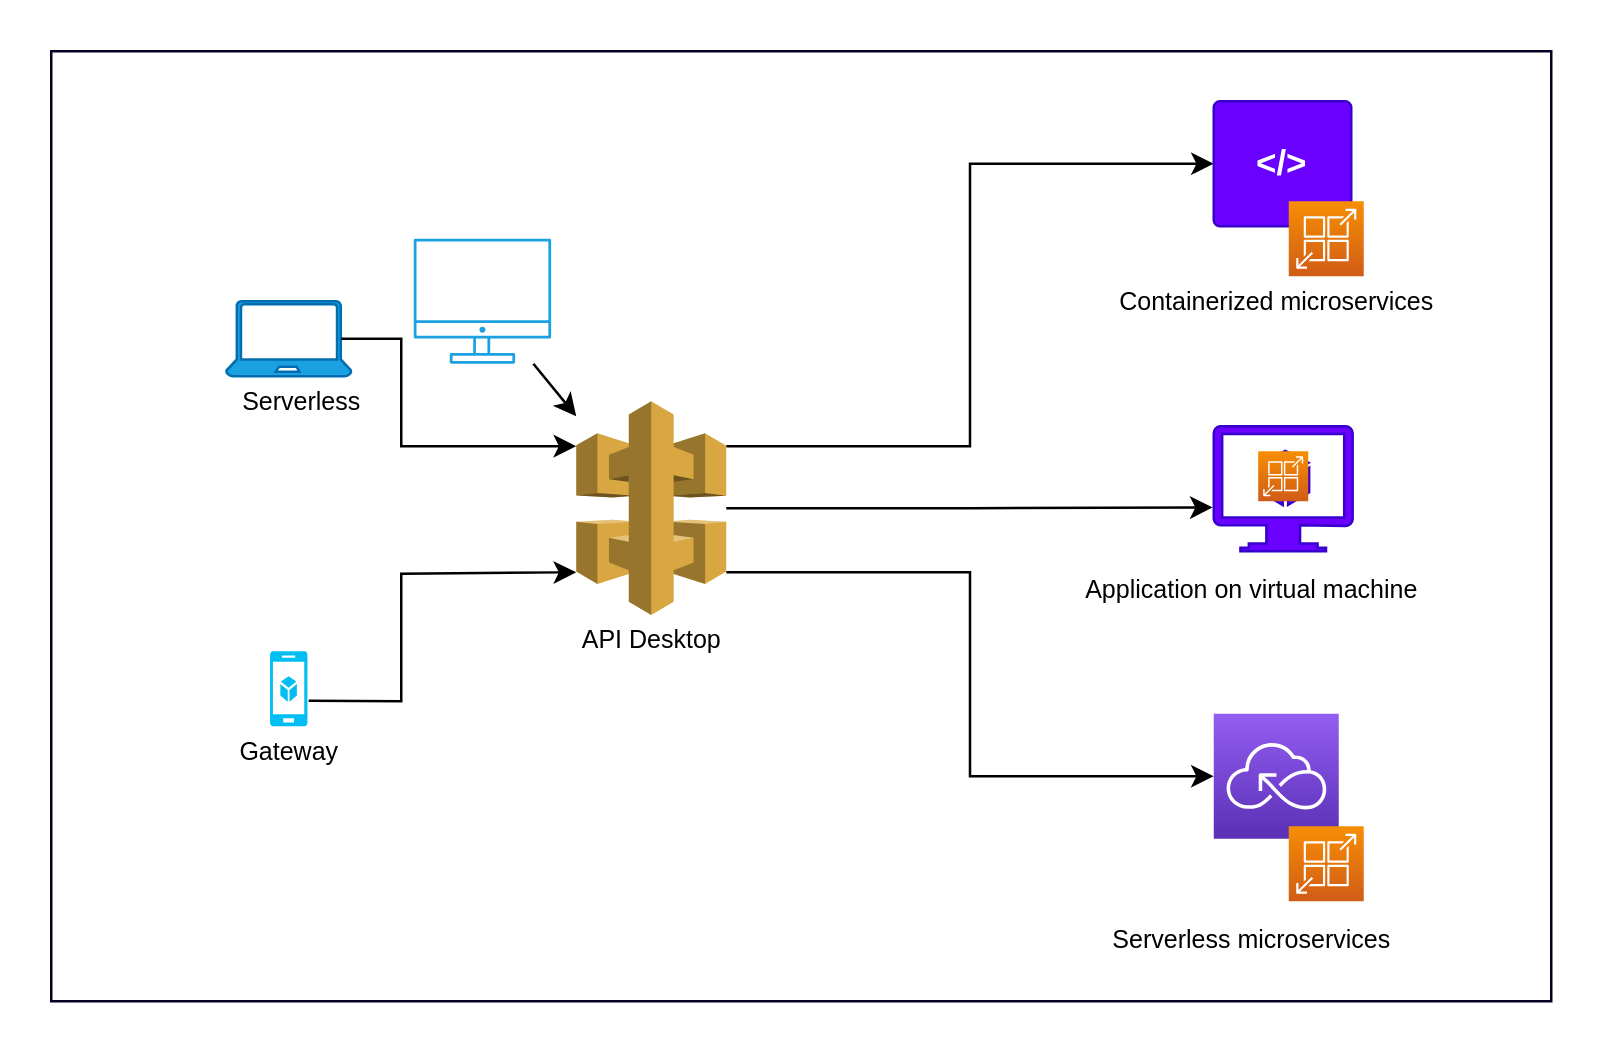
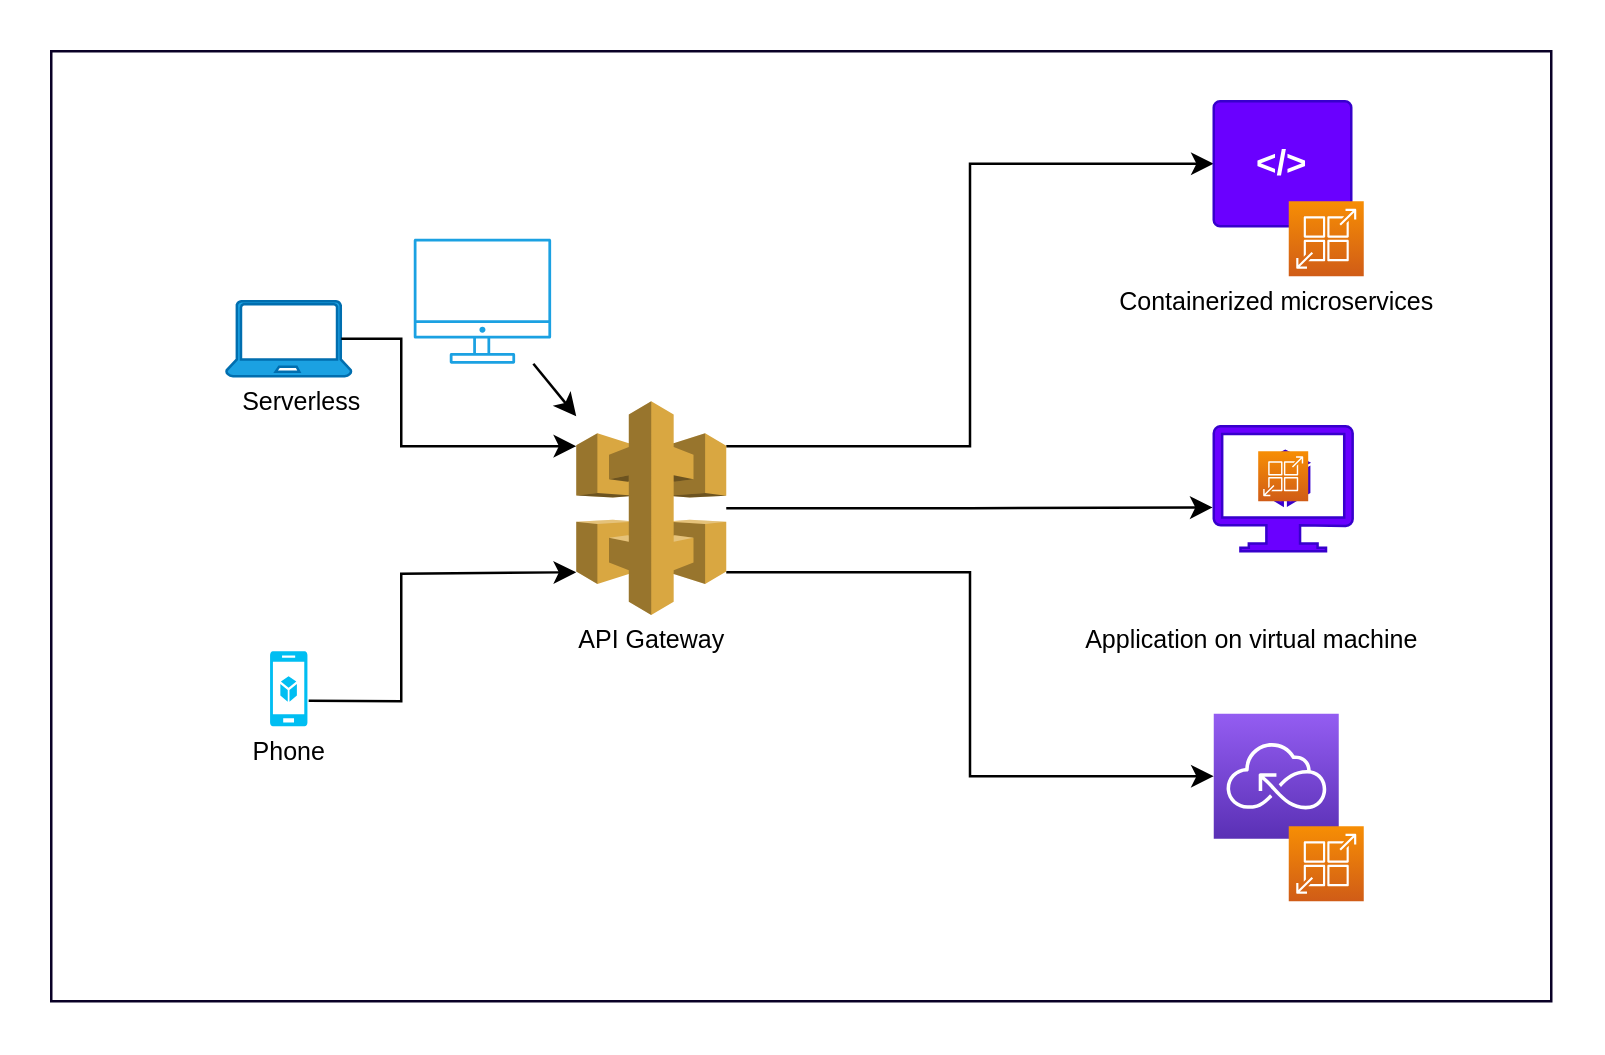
  <mxCell id="0" />
  <mxCell id="1" parent="0" />
  <mxCell id="2" value="" style="rounded=0;whiteSpace=wrap;html=1;fontSize=10;strokeColor=#0A0026;" vertex="1" parent="1"><mxGeometry x="20" y="20" width="600" height="380" as="geometry" /></mxCell>
  <mxCell id="3" value="" style="verticalLabelPosition=bottom;html=1;verticalAlign=top;align=center;shape=mxgraph.azure.laptop;pointerEvents=1;fillColor=#1ba1e2;fontColor=#ffffff;strokeColor=#006EAF;" vertex="1" parent="1"><mxGeometry x="90" y="120" width="50" height="30" as="geometry" /></mxCell>
  <mxCell id="4" value="&lt;font style=&quot;font-size: 10px;&quot;&gt;Desktop&lt;/font&gt;" style="sketch=0;outlineConnect=0;fontColor=#ffffff;strokeColor=#006EAF;fillColor=#1ba1e2;dashed=0;verticalLabelPosition=bottom;verticalAlign=top;align=center;html=1;fontSize=7;fontStyle=0;aspect=fixed;shape=mxgraph.aws4.illustration_desktop;pointerEvents=1" vertex="1" parent="1"><mxGeometry x="165" y="95" width="54.95" height="50" as="geometry" /></mxCell>
  <mxCell id="5" value="" style="verticalLabelPosition=bottom;html=1;verticalAlign=top;align=center;strokeColor=none;fillColor=#00BEF2;shape=mxgraph.azure.mobile_services;pointerEvents=1;" vertex="1" parent="1"><mxGeometry x="107.5" y="260" width="15" height="30" as="geometry" /></mxCell>
  <mxCell id="6" value="&lt;font style=&quot;font-size: 10px;&quot;&gt;Serverless&lt;/font&gt;" style="text;html=1;align=center;verticalAlign=middle;resizable=0;points=[];autosize=1;strokeColor=none;fillColor=none;fontSize=7;" vertex="1" parent="1"><mxGeometry x="95" y="145" width="50" height="30" as="geometry" /></mxCell>
- <mxCell id="7" value="&lt;font style=&quot;font-size: 10px;&quot;&gt;Gateway&lt;/font&gt;" style="text;html=1;align=center;verticalAlign=middle;resizable=0;points=[];autosize=1;strokeColor=none;fillColor=none;fontSize=7;" vertex="1" parent="1"><mxGeometry x="90" y="285" width="50" height="30" as="geometry" /></mxCell>
+ <mxCell id="7" value="&lt;font style=&quot;font-size: 10px;&quot;&gt;Phone&lt;/font&gt;" style="text;html=1;align=center;verticalAlign=middle;resizable=0;points=[];autosize=1;strokeColor=none;fillColor=none;fontSize=7;" vertex="1" parent="1"><mxGeometry x="90" y="285" width="50" height="30" as="geometry" /></mxCell>
  <mxCell id="8" value="" style="endArrow=classic;html=1;rounded=0;fontSize=7;" edge="1" parent="1" source="4" target="12"><mxGeometry width="50" height="50" relative="1" as="geometry"><mxPoint x="120" y="200" as="sourcePoint" /><mxPoint x="210" y="205" as="targetPoint" /></mxGeometry></mxCell>
  <mxCell id="9" style="edgeStyle=orthogonalEdgeStyle;rounded=0;orthogonalLoop=1;jettySize=auto;html=1;entryX=0;entryY=0.5;entryDx=0;entryDy=0;fontSize=10;exitX=1;exitY=0.21;exitDx=0;exitDy=0;exitPerimeter=0;" edge="1" parent="1" source="12" target="13"><mxGeometry relative="1" as="geometry" /></mxCell>
  <mxCell id="10" style="edgeStyle=orthogonalEdgeStyle;rounded=0;orthogonalLoop=1;jettySize=auto;html=1;entryX=-0.008;entryY=0.65;entryDx=0;entryDy=0;entryPerimeter=0;fontSize=10;" edge="1" parent="1" source="12" target="19"><mxGeometry relative="1" as="geometry"><Array as="points" /></mxGeometry></mxCell>
  <mxCell id="11" style="edgeStyle=orthogonalEdgeStyle;rounded=0;orthogonalLoop=1;jettySize=auto;html=1;exitX=1;exitY=0.8;exitDx=0;exitDy=0;exitPerimeter=0;entryX=0;entryY=0.5;entryDx=0;entryDy=0;entryPerimeter=0;fontSize=10;" edge="1" parent="1" source="12" target="21"><mxGeometry relative="1" as="geometry" /></mxCell>
  <mxCell id="12" value="" style="outlineConnect=0;dashed=0;verticalLabelPosition=bottom;verticalAlign=top;align=center;html=1;shape=mxgraph.aws3.api_gateway;fillColor=#D9A741;gradientColor=none;fontSize=7;strokeColor=#000000;" vertex="1" parent="1"><mxGeometry x="230" y="160" width="60" height="85.5" as="geometry" /></mxCell>
  <mxCell id="13" value="&amp;lt;/&amp;gt;" style="rounded=1;arcSize=5;fillColor=#6a00ff;strokeColor=#3700CC;fontColor=#ffffff;align=center;verticalAlign=middle;whiteSpace=wrap;fontSize=14;fontStyle=1;html=1;sketch=0;" vertex="1" parent="1"><mxGeometry x="485" y="40" width="55" height="50" as="geometry" /></mxCell>
  <mxCell id="14" value="" style="sketch=0;points=[[0,0,0],[0.25,0,0],[0.5,0,0],[0.75,0,0],[1,0,0],[0,1,0],[0.25,1,0],[0.5,1,0],[0.75,1,0],[1,1,0],[0,0.25,0],[0,0.5,0],[0,0.75,0],[1,0.25,0],[1,0.5,0],[1,0.75,0]];outlineConnect=0;fontColor=#232F3E;gradientColor=#F78E04;gradientDirection=north;fillColor=#D05C17;strokeColor=#ffffff;dashed=0;verticalLabelPosition=bottom;verticalAlign=top;align=center;html=1;fontSize=12;fontStyle=0;aspect=fixed;shape=mxgraph.aws4.resourceIcon;resIcon=mxgraph.aws4.app_runner;" vertex="1" parent="1"><mxGeometry x="515" y="80" width="30" height="30" as="geometry" /></mxCell>
  <mxCell id="15" value="&lt;font style=&quot;font-size: 10px;&quot;&gt;Containerized microservices&lt;/font&gt;" style="text;html=1;align=center;verticalAlign=middle;resizable=0;points=[];autosize=1;strokeColor=none;fillColor=none;fontSize=7;" vertex="1" parent="1"><mxGeometry x="440" y="105" width="140" height="30" as="geometry" /></mxCell>
  <mxCell id="16" value="" style="endArrow=classic;html=1;rounded=0;fontSize=10;exitX=1.031;exitY=0.661;exitDx=0;exitDy=0;exitPerimeter=0;entryX=0;entryY=0.8;entryDx=0;entryDy=0;entryPerimeter=0;" edge="1" parent="1" source="5" target="12"><mxGeometry width="50" height="50" relative="1" as="geometry"><mxPoint x="130" y="280" as="sourcePoint" /><mxPoint x="210" y="240" as="targetPoint" /><Array as="points"><mxPoint x="160" y="280" /><mxPoint x="160" y="229" /></Array></mxGeometry></mxCell>
  <mxCell id="17" value="" style="endArrow=classic;html=1;rounded=0;fontSize=10;exitX=0.92;exitY=0.5;exitDx=0;exitDy=0;exitPerimeter=0;entryX=0;entryY=0.21;entryDx=0;entryDy=0;entryPerimeter=0;" edge="1" parent="1" source="3" target="12"><mxGeometry width="50" height="50" relative="1" as="geometry"><mxPoint x="150" y="140" as="sourcePoint" /><mxPoint x="220" y="180" as="targetPoint" /><Array as="points"><mxPoint x="160" y="135" /><mxPoint x="160" y="178" /></Array></mxGeometry></mxCell>
- <mxCell id="18" value="API Desktop" style="text;html=1;align=center;verticalAlign=middle;resizable=0;points=[];autosize=1;strokeColor=none;fillColor=none;fontSize=10;" vertex="1" parent="1"><mxGeometry x="220" y="240" width="80" height="30" as="geometry" /></mxCell>
+ <mxCell id="18" value="API Gateway" style="text;html=1;align=center;verticalAlign=middle;resizable=0;points=[];autosize=1;strokeColor=none;fillColor=none;fontSize=10;" vertex="1" parent="1"><mxGeometry x="220" y="240" width="80" height="30" as="geometry" /></mxCell>
  <mxCell id="19" value="" style="sketch=0;aspect=fixed;pointerEvents=1;shadow=0;dashed=0;html=1;strokeColor=#3700CC;labelPosition=center;verticalLabelPosition=bottom;verticalAlign=top;align=center;fillColor=#6a00ff;shape=mxgraph.azure.virtual_machine_feature;fontSize=10;fontColor=#ffffff;" vertex="1" parent="1"><mxGeometry x="485" y="170" width="55.56" height="50" as="geometry" /></mxCell>
- <mxCell id="20" value="Application on virtual machine" style="text;html=1;align=center;verticalAlign=middle;resizable=0;points=[];autosize=1;strokeColor=none;fillColor=none;fontSize=10;" vertex="1" parent="1"><mxGeometry x="420" y="220" width="160" height="30" as="geometry" /></mxCell>
+ <mxCell id="20" value="Application on virtual machine" style="text;html=1;align=center;verticalAlign=middle;resizable=0;points=[];autosize=1;strokeColor=none;fillColor=none;fontSize=10;" vertex="1" parent="1"><mxGeometry x="420" y="240" width="160" height="30" as="geometry" /></mxCell>
  <mxCell id="21" value="" style="sketch=0;points=[[0,0,0],[0.25,0,0],[0.5,0,0],[0.75,0,0],[1,0,0],[0,1,0],[0.25,1,0],[0.5,1,0],[0.75,1,0],[1,1,0],[0,0.25,0],[0,0.5,0],[0,0.75,0],[1,0.25,0],[1,0.5,0],[1,0.75,0]];outlineConnect=0;fontColor=#232F3E;gradientColor=#945DF2;gradientDirection=north;fillColor=#5A30B5;strokeColor=#ffffff;dashed=0;verticalLabelPosition=bottom;verticalAlign=top;align=center;html=1;fontSize=12;fontStyle=0;aspect=fixed;shape=mxgraph.aws4.resourceIcon;resIcon=mxgraph.aws4.serverless;" vertex="1" parent="1"><mxGeometry x="485" y="285" width="50" height="50" as="geometry" /></mxCell>
  <mxCell id="22" value="" style="sketch=0;points=[[0,0,0],[0.25,0,0],[0.5,0,0],[0.75,0,0],[1,0,0],[0,1,0],[0.25,1,0],[0.5,1,0],[0.75,1,0],[1,1,0],[0,0.25,0],[0,0.5,0],[0,0.75,0],[1,0.25,0],[1,0.5,0],[1,0.75,0]];outlineConnect=0;fontColor=#232F3E;gradientColor=#F78E04;gradientDirection=north;fillColor=#D05C17;strokeColor=#ffffff;dashed=0;verticalLabelPosition=bottom;verticalAlign=top;align=center;html=1;fontSize=12;fontStyle=0;aspect=fixed;shape=mxgraph.aws4.resourceIcon;resIcon=mxgraph.aws4.app_runner;" vertex="1" parent="1"><mxGeometry x="502.78" y="180" width="20" height="20" as="geometry" /></mxCell>
  <mxCell id="23" value="" style="sketch=0;points=[[0,0,0],[0.25,0,0],[0.5,0,0],[0.75,0,0],[1,0,0],[0,1,0],[0.25,1,0],[0.5,1,0],[0.75,1,0],[1,1,0],[0,0.25,0],[0,0.5,0],[0,0.75,0],[1,0.25,0],[1,0.5,0],[1,0.75,0]];outlineConnect=0;fontColor=#232F3E;gradientColor=#F78E04;gradientDirection=north;fillColor=#D05C17;strokeColor=#ffffff;dashed=0;verticalLabelPosition=bottom;verticalAlign=top;align=center;html=1;fontSize=12;fontStyle=0;aspect=fixed;shape=mxgraph.aws4.resourceIcon;resIcon=mxgraph.aws4.app_runner;" vertex="1" parent="1"><mxGeometry x="515" y="330" width="30" height="30" as="geometry" /></mxCell>
- <mxCell id="24" value="Serverless microservices" style="text;html=1;align=center;verticalAlign=middle;resizable=0;points=[];autosize=1;strokeColor=none;fillColor=none;fontSize=10;" vertex="1" parent="1"><mxGeometry x="435" y="360" width="130" height="30" as="geometry" /></mxCell>
